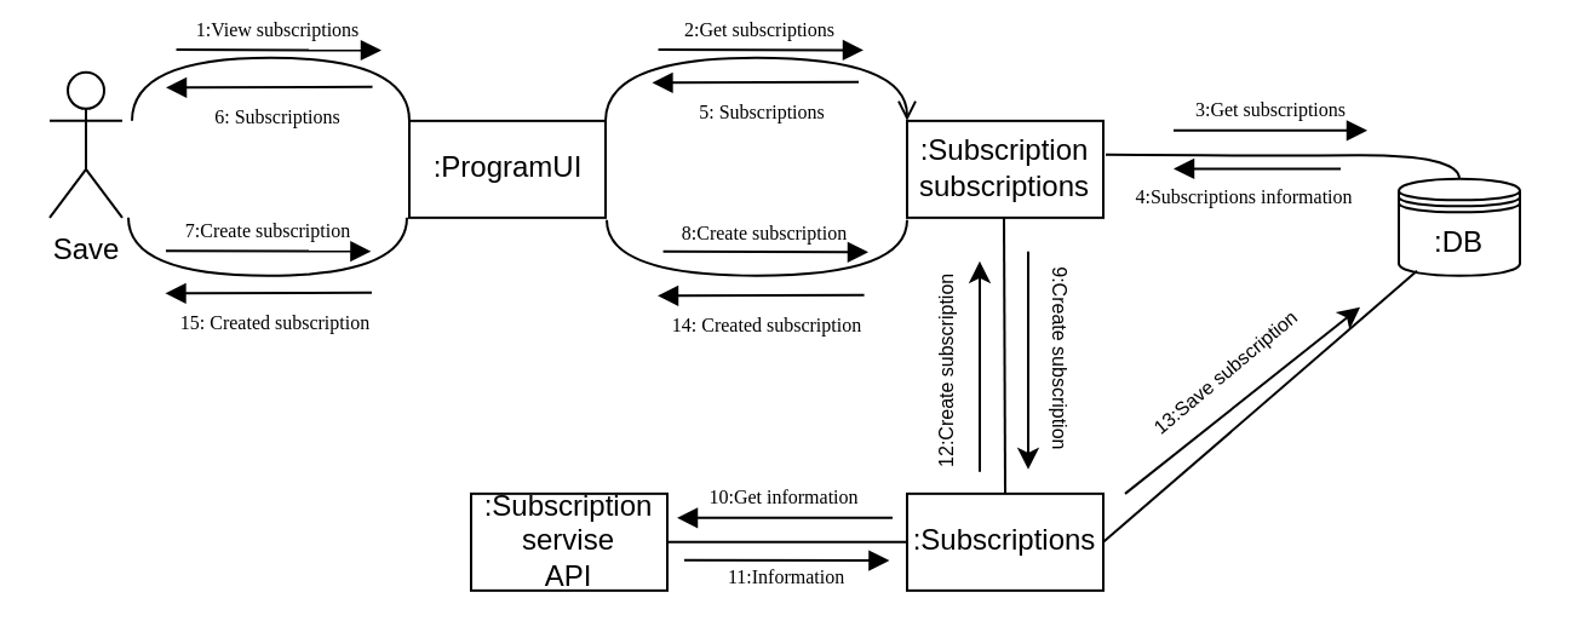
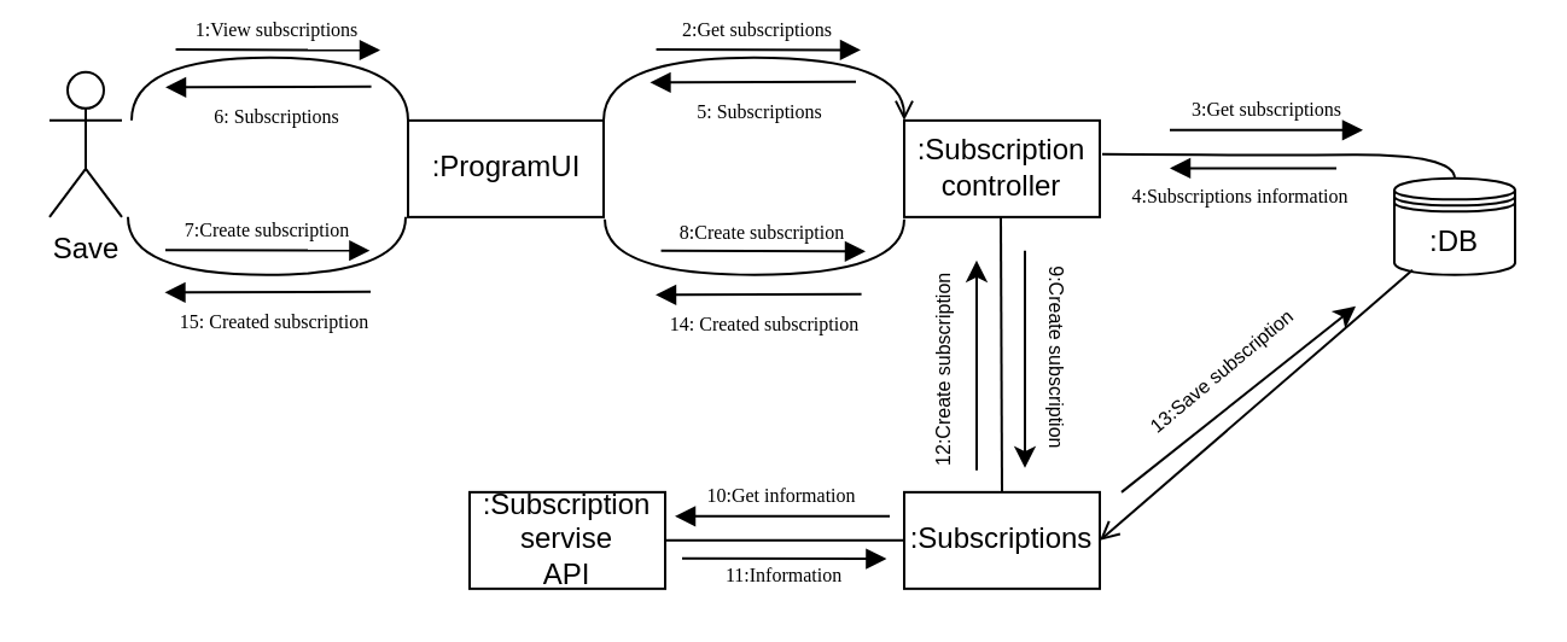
  <mxCell id="0" />
  <mxCell id="1" parent="0" />
  <mxCell id="2" value="Save" style="shape=umlActor;verticalLabelPosition=bottom;verticalAlign=top;html=1;outlineConnect=0;" vertex="1" parent="1"><mxGeometry x="20" y="29.43" width="30" height="60" as="geometry" /></mxCell>
  <mxCell id="3" value=":Subscriptions" style="rounded=0;whiteSpace=wrap;html=1;" vertex="1" parent="1"><mxGeometry x="374" y="203.43" width="81" height="40" as="geometry" /></mxCell>
  <mxCell id="4" value=":ProgramUI" style="rounded=0;whiteSpace=wrap;html=1;" vertex="1" parent="1"><mxGeometry x="168.5" y="49.43" width="81" height="40" as="geometry" /></mxCell>
- <mxCell id="5" value=":Subscription subscriptions" style="rounded=0;whiteSpace=wrap;html=1;" vertex="1" parent="1"><mxGeometry x="374" y="49.43" width="81" height="40" as="geometry" /></mxCell>
+ <mxCell id="5" value=":Subscription controller" style="rounded=0;whiteSpace=wrap;html=1;" vertex="1" parent="1"><mxGeometry x="374" y="49.43" width="81" height="40" as="geometry" /></mxCell>
  <mxCell id="6" value=":Subscription servise&lt;div&gt;API&lt;/div&gt;" style="rounded=0;whiteSpace=wrap;html=1;" vertex="1" parent="1"><mxGeometry x="194" y="203.43" width="81" height="40" as="geometry" /></mxCell>
  <mxCell id="7" value=":DB" style="shape=datastore;whiteSpace=wrap;html=1;" vertex="1" parent="1"><mxGeometry x="577" y="73.43" width="50" height="40" as="geometry" /></mxCell>
  <mxCell id="8" value="" style="endArrow=none;html=1;rounded=0;exitX=0;exitY=0;exitDx=0;exitDy=0;edgeStyle=orthogonalEdgeStyle;curved=1;" edge="1" parent="1" source="4"><mxGeometry width="50" height="50" relative="1" as="geometry"><mxPoint x="174" y="43.43" as="sourcePoint" /><mxPoint x="54" y="49.43" as="targetPoint" /><Array as="points"><mxPoint x="169" y="23.43" /><mxPoint x="54" y="23.43" /></Array></mxGeometry></mxCell>
  <mxCell id="9" value="&lt;span style=&quot;font-size: 8px;&quot;&gt;1:View subscriptions&lt;/span&gt;" style="html=1;verticalAlign=bottom;endArrow=block;labelBackgroundColor=none;fontFamily=Verdana;fontSize=12;" edge="1" parent="1"><mxGeometry relative="1" as="geometry"><mxPoint x="72.28" y="20.05" as="sourcePoint" /><mxPoint x="156.995" y="20.27" as="targetPoint" /></mxGeometry></mxCell>
  <mxCell id="10" value="" style="endArrow=open;html=1;rounded=0;exitX=1;exitY=0;exitDx=0;exitDy=0;entryX=0;entryY=0;entryDx=0;entryDy=0;edgeStyle=orthogonalEdgeStyle;curved=1;" edge="1" parent="1" source="4" target="5"><mxGeometry width="50" height="50" relative="1" as="geometry"><mxPoint x="254" y="53.43" as="sourcePoint" /><mxPoint x="304" y="3.43" as="targetPoint" /><Array as="points"><mxPoint x="250" y="23.43" /><mxPoint x="374" y="23.43" /></Array></mxGeometry></mxCell>
  <mxCell id="11" value="&lt;span style=&quot;font-size: 8px;&quot;&gt;2:Get subscriptions&lt;/span&gt;" style="html=1;verticalAlign=bottom;endArrow=block;labelBackgroundColor=none;fontFamily=Verdana;fontSize=12;" edge="1" parent="1"><mxGeometry relative="1" as="geometry"><mxPoint x="271.28" y="20" as="sourcePoint" /><mxPoint x="355.995" y="20.22" as="targetPoint" /></mxGeometry></mxCell>
  <mxCell id="12" value="" style="endArrow=none;html=1;rounded=0;entryX=0.5;entryY=0;entryDx=0;entryDy=0;edgeStyle=orthogonalEdgeStyle;curved=1;" edge="1" parent="1" target="7"><mxGeometry width="50" height="50" relative="1" as="geometry"><mxPoint x="456" y="63.43" as="sourcePoint" /><mxPoint x="506" y="13.43" as="targetPoint" /></mxGeometry></mxCell>
  <mxCell id="13" value="&lt;span style=&quot;font-size: 8px;&quot;&gt;3:Get subscriptions&lt;/span&gt;" style="html=1;verticalAlign=bottom;endArrow=block;labelBackgroundColor=none;fontFamily=Verdana;fontSize=12;" edge="1" parent="1"><mxGeometry relative="1" as="geometry"><mxPoint x="484" y="53.43" as="sourcePoint" /><mxPoint x="564" y="53.43" as="targetPoint" /><mxPoint as="offset" /></mxGeometry></mxCell>
  <mxCell id="14" value="&lt;span style=&quot;font-size: 8px;&quot;&gt;4:Subscriptions information&lt;/span&gt;" style="html=1;verticalAlign=bottom;endArrow=block;labelBackgroundColor=none;fontFamily=Verdana;fontSize=12;" edge="1" parent="1"><mxGeometry x="0.159" y="20" relative="1" as="geometry"><mxPoint x="553" y="69.21" as="sourcePoint" /><mxPoint x="484" y="69.21" as="targetPoint" /><mxPoint as="offset" /></mxGeometry></mxCell>
  <mxCell id="15" value="&lt;span style=&quot;font-size: 8px;&quot;&gt;5: Subscriptions&lt;/span&gt;" style="html=1;verticalAlign=bottom;endArrow=block;labelBackgroundColor=none;fontFamily=Verdana;fontSize=12;" edge="1" parent="1"><mxGeometry x="-0.061" y="20" relative="1" as="geometry"><mxPoint x="354" y="33.43" as="sourcePoint" /><mxPoint x="268.715" y="33.65" as="targetPoint" /><mxPoint as="offset" /></mxGeometry></mxCell>
  <mxCell id="16" value="&lt;span style=&quot;font-size: 8px;&quot;&gt;6: Subscriptions&lt;/span&gt;" style="html=1;verticalAlign=bottom;endArrow=block;labelBackgroundColor=none;fontFamily=Verdana;fontSize=12;" edge="1" parent="1"><mxGeometry x="-0.077" y="20" relative="1" as="geometry"><mxPoint x="153.285" y="35.43" as="sourcePoint" /><mxPoint x="68" y="35.65" as="targetPoint" /><mxPoint as="offset" /></mxGeometry></mxCell>
  <mxCell id="17" value="" style="endArrow=none;html=1;rounded=0;exitX=0;exitY=0;exitDx=0;exitDy=0;edgeStyle=orthogonalEdgeStyle;curved=1;" edge="1" parent="1"><mxGeometry width="50" height="50" relative="1" as="geometry"><mxPoint x="167.5" y="89.43" as="sourcePoint" /><mxPoint x="52.5" y="89.43" as="targetPoint" /><Array as="points"><mxPoint x="168" y="113.43" /><mxPoint x="53" y="113.43" /></Array></mxGeometry></mxCell>
  <mxCell id="18" value="&lt;span style=&quot;font-size: 8px;&quot;&gt;7:Create subscription&lt;/span&gt;" style="html=1;verticalAlign=bottom;endArrow=block;labelBackgroundColor=none;fontFamily=Verdana;fontSize=12;" edge="1" parent="1"><mxGeometry relative="1" as="geometry"><mxPoint x="68" y="103.11" as="sourcePoint" /><mxPoint x="152.715" y="103.33" as="targetPoint" /></mxGeometry></mxCell>
  <mxCell id="19" value="" style="endArrow=none;html=1;rounded=0;exitX=1;exitY=0;exitDx=0;exitDy=0;entryX=0;entryY=0;entryDx=0;entryDy=0;edgeStyle=orthogonalEdgeStyle;curved=1;" edge="1" parent="1"><mxGeometry width="50" height="50" relative="1" as="geometry"><mxPoint x="250" y="90.43" as="sourcePoint" /><mxPoint x="374" y="90.43" as="targetPoint" /><Array as="points"><mxPoint x="250" y="113.43" /><mxPoint x="374" y="113.43" /></Array></mxGeometry></mxCell>
  <mxCell id="20" value="&lt;span style=&quot;font-size: 8px;&quot;&gt;8:Create subscription&lt;/span&gt;" style="html=1;verticalAlign=bottom;endArrow=block;labelBackgroundColor=none;fontFamily=Verdana;fontSize=12;" edge="1" parent="1"><mxGeometry relative="1" as="geometry"><mxPoint x="273.28" y="103.43" as="sourcePoint" /><mxPoint x="357.995" y="103.65" as="targetPoint" /></mxGeometry></mxCell>
  <mxCell id="21" value="" style="endArrow=none;html=1;rounded=0;exitX=0.5;exitY=0;exitDx=0;exitDy=0;" edge="1" parent="1" source="3"><mxGeometry width="50" height="50" relative="1" as="geometry"><mxPoint x="364" y="139.43" as="sourcePoint" /><mxPoint x="414" y="89.43" as="targetPoint" /></mxGeometry></mxCell>
  <mxCell id="22" value="&lt;font style=&quot;font-size: 8px;&quot;&gt;9:Create subscription&lt;/font&gt;" style="text;html=1;align=center;verticalAlign=middle;resizable=0;points=[];autosize=1;strokeColor=none;fillColor=none;rotation=90;" vertex="1" parent="1"><mxGeometry x="388" y="132.43" width="100" height="30" as="geometry" /></mxCell>
  <mxCell id="23" value="" style="endArrow=classic;html=1;rounded=0;" edge="1" parent="1"><mxGeometry width="50" height="50" relative="1" as="geometry"><mxPoint x="424" y="103.43" as="sourcePoint" /><mxPoint x="424" y="193.43" as="targetPoint" /></mxGeometry></mxCell>
  <mxCell id="24" value="" style="endArrow=none;html=1;rounded=0;exitX=1;exitY=0.5;exitDx=0;exitDy=0;entryX=0;entryY=0.5;entryDx=0;entryDy=0;" edge="1" parent="1" source="6" target="3"><mxGeometry width="50" height="50" relative="1" as="geometry"><mxPoint x="276" y="223.43" as="sourcePoint" /><mxPoint x="374" y="222.43" as="targetPoint" /></mxGeometry></mxCell>
  <mxCell id="25" value="&lt;span style=&quot;font-size: 8px;&quot;&gt;10:Get information&lt;/span&gt;" style="html=1;verticalAlign=bottom;endArrow=block;labelBackgroundColor=none;fontFamily=Verdana;fontSize=12;" edge="1" parent="1"><mxGeometry relative="1" as="geometry"><mxPoint x="368" y="213.43" as="sourcePoint" /><mxPoint x="279" y="213.43" as="targetPoint" /></mxGeometry></mxCell>
  <mxCell id="26" value="&lt;span style=&quot;font-size: 8px;&quot;&gt;11:Information&lt;/span&gt;" style="html=1;verticalAlign=bottom;endArrow=block;labelBackgroundColor=none;fontFamily=Verdana;fontSize=12;" edge="1" parent="1"><mxGeometry x="-0.008" y="-15" relative="1" as="geometry"><mxPoint x="282" y="230.82" as="sourcePoint" /><mxPoint x="366.715" y="231.04" as="targetPoint" /><mxPoint as="offset" /></mxGeometry></mxCell>
- <mxCell id="27" value="" style="endArrow=none;html=1;rounded=0;exitX=0.15;exitY=0.95;exitDx=0;exitDy=0;entryX=1;entryY=0.5;entryDx=0;entryDy=0;exitPerimeter=0;" edge="1" parent="1" source="7" target="3"><mxGeometry width="50" height="50" relative="1" as="geometry"><mxPoint x="595" y="357.43" as="sourcePoint" /><mxPoint x="594" y="243.43" as="targetPoint" /></mxGeometry></mxCell>
+ <mxCell id="27" value="" style="endArrow=open;html=1;rounded=0;exitX=0.15;exitY=0.95;exitDx=0;exitDy=0;entryX=1;entryY=0.5;entryDx=0;entryDy=0;exitPerimeter=0;" edge="1" parent="1" source="7" target="3"><mxGeometry width="50" height="50" relative="1" as="geometry"><mxPoint x="595" y="357.43" as="sourcePoint" /><mxPoint x="594" y="243.43" as="targetPoint" /></mxGeometry></mxCell>
  <mxCell id="28" value="" style="endArrow=classic;html=1;rounded=0;" edge="1" parent="1"><mxGeometry width="50" height="50" relative="1" as="geometry"><mxPoint x="464" y="203.43" as="sourcePoint" /><mxPoint x="561" y="126.43" as="targetPoint" /></mxGeometry></mxCell>
  <mxCell id="29" value="&lt;font style=&quot;font-size: 8px;&quot;&gt;12:Create subscription&lt;/font&gt;" style="text;html=1;align=center;verticalAlign=middle;resizable=0;points=[];autosize=1;strokeColor=none;fillColor=none;rotation=-90;" vertex="1" parent="1"><mxGeometry x="340" y="138.43" width="100" height="30" as="geometry" /></mxCell>
  <mxCell id="30" value="" style="endArrow=classic;html=1;rounded=0;" edge="1" parent="1"><mxGeometry width="50" height="50" relative="1" as="geometry"><mxPoint x="404" y="194.406" as="sourcePoint" /><mxPoint x="404" y="107.43" as="targetPoint" /></mxGeometry></mxCell>
  <mxCell id="31" value="&lt;font style=&quot;font-size: 8px;&quot;&gt;13:Save subscription&lt;/font&gt;" style="text;html=1;align=center;verticalAlign=middle;resizable=0;points=[];autosize=1;strokeColor=none;fillColor=none;rotation=-40;" vertex="1" parent="1"><mxGeometry x="455" y="138.43" width="100" height="30" as="geometry" /></mxCell>
  <mxCell id="32" value="&lt;span style=&quot;font-size: 8px;&quot;&gt;14: Created subscription&lt;/span&gt;" style="html=1;verticalAlign=bottom;endArrow=block;labelBackgroundColor=none;fontFamily=Verdana;fontSize=12;" edge="1" parent="1"><mxGeometry x="-0.061" y="20" relative="1" as="geometry"><mxPoint x="356.285" y="121.43" as="sourcePoint" /><mxPoint x="271" y="121.65" as="targetPoint" /><mxPoint as="offset" /></mxGeometry></mxCell>
  <mxCell id="33" value="&lt;span style=&quot;font-size: 8px;&quot;&gt;15: Created subscription&lt;/span&gt;" style="html=1;verticalAlign=bottom;endArrow=block;labelBackgroundColor=none;fontFamily=Verdana;fontSize=12;" edge="1" parent="1"><mxGeometry x="-0.061" y="20" relative="1" as="geometry"><mxPoint x="153.005" y="120.43" as="sourcePoint" /><mxPoint x="67.72" y="120.65" as="targetPoint" /><mxPoint as="offset" /></mxGeometry></mxCell>
